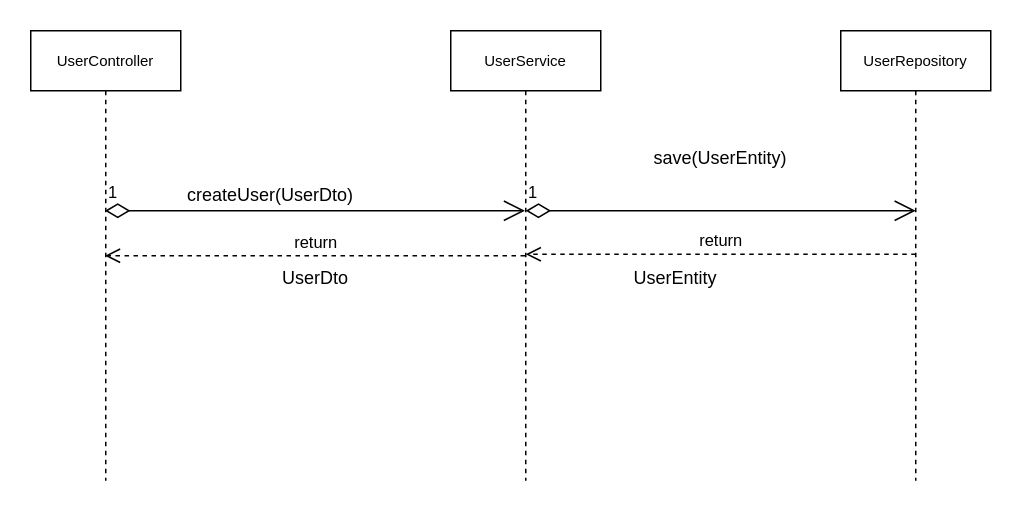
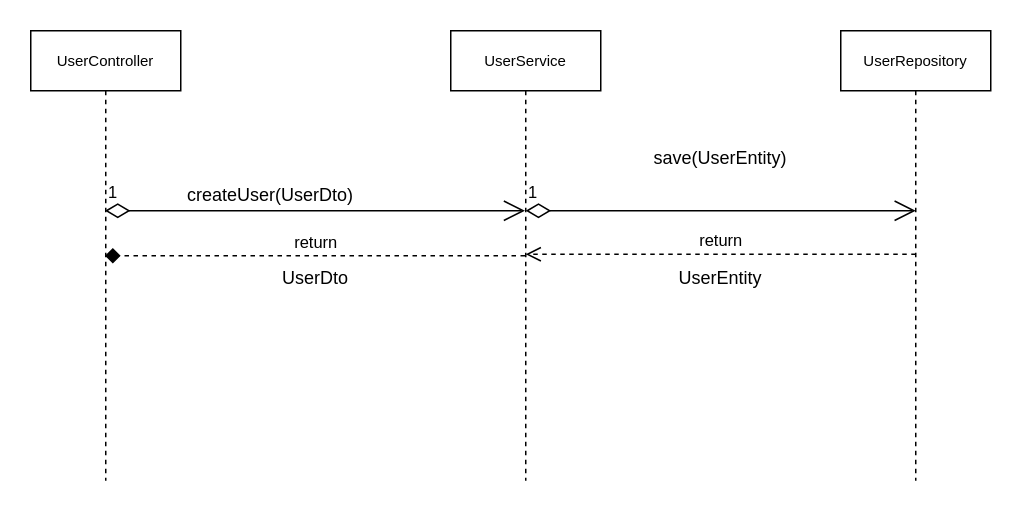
  <mxCell id="0" />
  <mxCell id="1" parent="0" />
  <mxCell id="2" value="UserRepository" style="shape=umlLifeline;perimeter=lifelinePerimeter;whiteSpace=wrap;html=1;container=1;dropTarget=0;collapsible=0;recursiveResize=0;outlineConnect=0;portConstraint=eastwest;newEdgeStyle={&quot;curved&quot;:0,&quot;rounded&quot;:0};fontSize=10;" vertex="1" parent="1"><mxGeometry x="560" y="20" width="100" height="300" as="geometry" /></mxCell>
  <mxCell id="3" value="UserService" style="shape=umlLifeline;perimeter=lifelinePerimeter;whiteSpace=wrap;html=1;container=1;dropTarget=0;collapsible=0;recursiveResize=0;outlineConnect=0;portConstraint=eastwest;newEdgeStyle={&quot;curved&quot;:0,&quot;rounded&quot;:0};fontSize=10;" vertex="1" parent="1"><mxGeometry x="300" y="20" width="100" height="300" as="geometry" /></mxCell>
  <mxCell id="4" value="UserController" style="shape=umlLifeline;perimeter=lifelinePerimeter;whiteSpace=wrap;html=1;container=1;dropTarget=0;collapsible=0;recursiveResize=0;outlineConnect=0;portConstraint=eastwest;newEdgeStyle={&quot;curved&quot;:0,&quot;rounded&quot;:0};fontSize=10;" vertex="1" parent="1"><mxGeometry x="20" y="20" width="100" height="300" as="geometry" /></mxCell>
  <mxCell id="5" value="1" style="endArrow=open;html=1;endSize=12;startArrow=diamondThin;startSize=14;startFill=0;edgeStyle=orthogonalEdgeStyle;align=left;verticalAlign=bottom;rounded=0;" edge="1" parent="1"><mxGeometry x="-1" y="3" relative="1" as="geometry"><mxPoint x="69.5" y="140" as="sourcePoint" /><mxPoint x="349.5" y="140" as="targetPoint" /><Array as="points"><mxPoint x="280" y="140" /><mxPoint x="280" y="140" /></Array></mxGeometry></mxCell>
  <mxCell id="6" value="createUser(UserDto)" style="text;strokeColor=none;align=center;fillColor=none;html=1;verticalAlign=middle;whiteSpace=wrap;rounded=0;" vertex="1" parent="1"><mxGeometry x="150" y="115" width="60" height="30" as="geometry" /></mxCell>
- <mxCell id="7" value="return" style="html=1;verticalAlign=bottom;endArrow=open;dashed=1;endSize=8;curved=0;rounded=0;" edge="1" parent="1" source="3" target="4"><mxGeometry relative="1" as="geometry"><mxPoint x="220" y="169.5" as="sourcePoint" /><mxPoint x="140" y="169.5" as="targetPoint" /></mxGeometry></mxCell>
+ <mxCell id="7" value="return" style="html=1;verticalAlign=bottom;endArrow=diamond;dashed=1;endSize=8;curved=0;rounded=0;" edge="1" parent="1" source="3" target="4"><mxGeometry relative="1" as="geometry"><mxPoint x="220" y="169.5" as="sourcePoint" /><mxPoint x="140" y="169.5" as="targetPoint" /></mxGeometry></mxCell>
  <mxCell id="8" value="UserDto" style="text;strokeColor=none;align=center;fillColor=none;html=1;verticalAlign=middle;whiteSpace=wrap;rounded=0;" vertex="1" parent="1"><mxGeometry x="180" y="170" width="60" height="30" as="geometry" /></mxCell>
  <mxCell id="9" value="1" style="endArrow=open;html=1;endSize=12;startArrow=diamondThin;startSize=14;startFill=0;edgeStyle=orthogonalEdgeStyle;align=left;verticalAlign=bottom;rounded=0;" edge="1" parent="1"><mxGeometry x="-1" y="3" relative="1" as="geometry"><mxPoint x="350" y="140" as="sourcePoint" /><mxPoint x="610" y="140" as="targetPoint" /><Array as="points"><mxPoint x="560.5" y="140" /><mxPoint x="560.5" y="140" /></Array></mxGeometry></mxCell>
  <mxCell id="10" value="return" style="html=1;verticalAlign=bottom;endArrow=open;dashed=1;endSize=8;curved=0;rounded=0;" edge="1" parent="1"><mxGeometry relative="1" as="geometry"><mxPoint x="610" y="169" as="sourcePoint" /><mxPoint x="350" y="169" as="targetPoint" /></mxGeometry></mxCell>
- <mxCell id="11" value="UserEntity" style="text;strokeColor=none;align=center;fillColor=none;html=1;verticalAlign=middle;whiteSpace=wrap;rounded=0;" vertex="1" parent="1"><mxGeometry x="420" y="170" width="60" height="30" as="geometry" /></mxCell>
+ <mxCell id="11" value="UserEntity" style="text;strokeColor=none;align=center;fillColor=none;html=1;verticalAlign=middle;whiteSpace=wrap;rounded=0;" vertex="1" parent="1"><mxGeometry x="450" y="170" width="60" height="30" as="geometry" /></mxCell>
  <mxCell id="12" value="save(UserEntity)" style="text;strokeColor=none;align=center;fillColor=none;html=1;verticalAlign=middle;whiteSpace=wrap;rounded=0;" vertex="1" parent="1"><mxGeometry x="450" y="90" width="60" height="30" as="geometry" /></mxCell>
